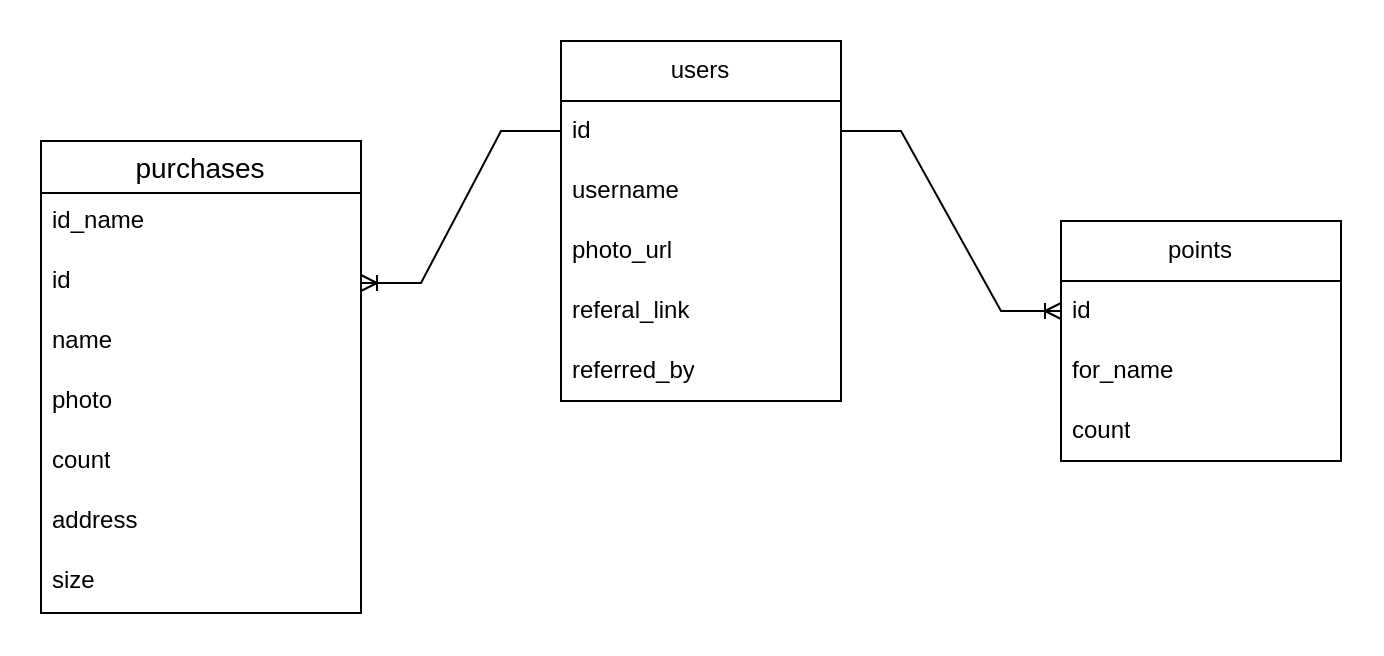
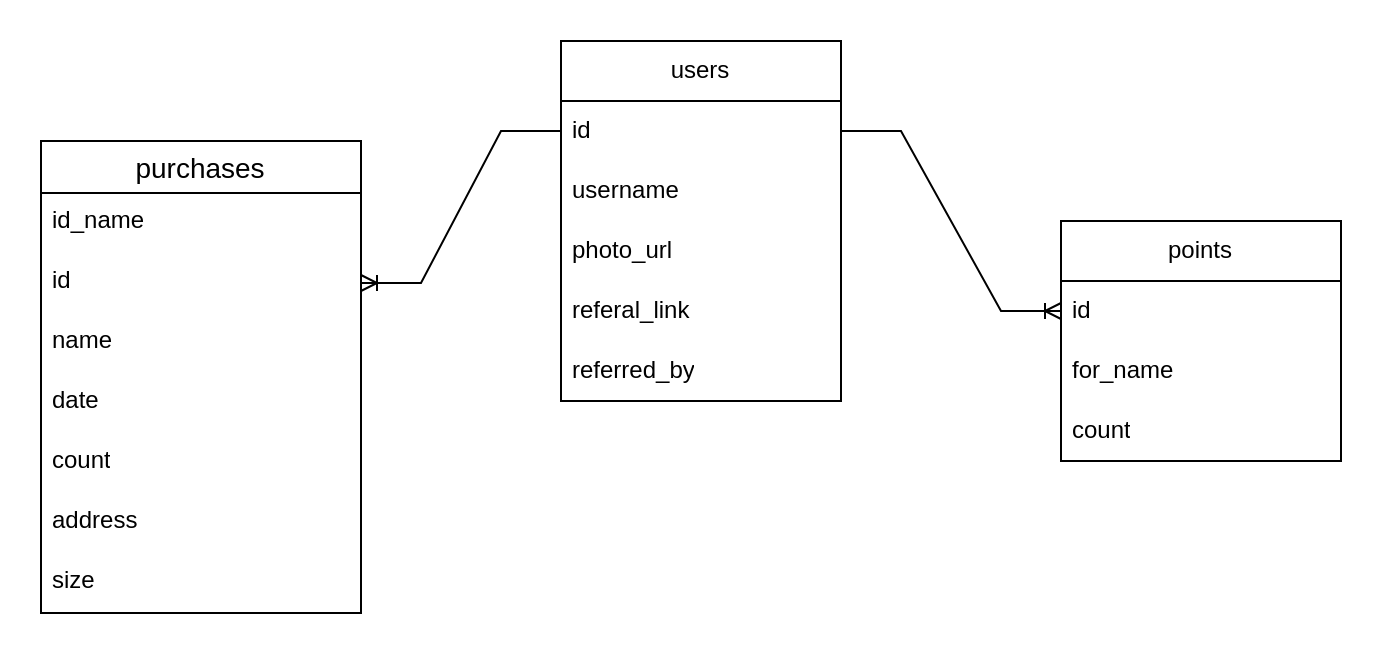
  <mxCell id="0" />
  <mxCell id="1" parent="0" />
  <mxCell id="2" value="users" style="swimlane;fontStyle=0;childLayout=stackLayout;horizontal=1;startSize=30;horizontalStack=0;resizeParent=1;resizeParentMax=0;resizeLast=0;collapsible=1;marginBottom=0;whiteSpace=wrap;html=1;" vertex="1" parent="1"><mxGeometry x="280" y="20" width="140" height="180" as="geometry" /></mxCell>
  <mxCell id="3" value="id" style="text;strokeColor=none;fillColor=none;align=left;verticalAlign=middle;spacingLeft=4;spacingRight=4;overflow=hidden;points=[[0,0.5],[1,0.5]];portConstraint=eastwest;rotatable=0;whiteSpace=wrap;html=1;" vertex="1" parent="2"><mxGeometry y="30" width="140" height="30" as="geometry" /></mxCell>
  <mxCell id="4" value="username" style="text;strokeColor=none;fillColor=none;align=left;verticalAlign=middle;spacingLeft=4;spacingRight=4;overflow=hidden;points=[[0,0.5],[1,0.5]];portConstraint=eastwest;rotatable=0;whiteSpace=wrap;html=1;" vertex="1" parent="2"><mxGeometry y="60" width="140" height="30" as="geometry" /></mxCell>
  <mxCell id="5" value="photo_url" style="text;strokeColor=none;fillColor=none;align=left;verticalAlign=middle;spacingLeft=4;spacingRight=4;overflow=hidden;points=[[0,0.5],[1,0.5]];portConstraint=eastwest;rotatable=0;whiteSpace=wrap;html=1;" vertex="1" parent="2"><mxGeometry y="90" width="140" height="30" as="geometry" /></mxCell>
  <mxCell id="6" value="referal_link" style="text;strokeColor=none;fillColor=none;align=left;verticalAlign=middle;spacingLeft=4;spacingRight=4;overflow=hidden;points=[[0,0.5],[1,0.5]];portConstraint=eastwest;rotatable=0;whiteSpace=wrap;html=1;" vertex="1" parent="2"><mxGeometry y="120" width="140" height="30" as="geometry" /></mxCell>
  <mxCell id="7" value="referred_by" style="text;strokeColor=none;fillColor=none;align=left;verticalAlign=middle;spacingLeft=4;spacingRight=4;overflow=hidden;points=[[0,0.5],[1,0.5]];portConstraint=eastwest;rotatable=0;whiteSpace=wrap;html=1;" vertex="1" parent="2"><mxGeometry y="150" width="140" height="30" as="geometry" /></mxCell>
  <mxCell id="8" value="points" style="swimlane;fontStyle=0;childLayout=stackLayout;horizontal=1;startSize=30;horizontalStack=0;resizeParent=1;resizeParentMax=0;resizeLast=0;collapsible=1;marginBottom=0;whiteSpace=wrap;html=1;" vertex="1" parent="1"><mxGeometry x="530" y="110" width="140" height="120" as="geometry" /></mxCell>
  <mxCell id="9" value="id" style="text;strokeColor=none;fillColor=none;align=left;verticalAlign=middle;spacingLeft=4;spacingRight=4;overflow=hidden;points=[[0,0.5],[1,0.5]];portConstraint=eastwest;rotatable=0;whiteSpace=wrap;html=1;" vertex="1" parent="8"><mxGeometry y="30" width="140" height="30" as="geometry" /></mxCell>
  <mxCell id="10" value="for_name" style="text;strokeColor=none;fillColor=none;align=left;verticalAlign=middle;spacingLeft=4;spacingRight=4;overflow=hidden;points=[[0,0.5],[1,0.5]];portConstraint=eastwest;rotatable=0;whiteSpace=wrap;html=1;" vertex="1" parent="8"><mxGeometry y="60" width="140" height="30" as="geometry" /></mxCell>
  <mxCell id="11" value="count" style="text;strokeColor=none;fillColor=none;align=left;verticalAlign=middle;spacingLeft=4;spacingRight=4;overflow=hidden;points=[[0,0.5],[1,0.5]];portConstraint=eastwest;rotatable=0;whiteSpace=wrap;html=1;" vertex="1" parent="8"><mxGeometry y="90" width="140" height="30" as="geometry" /></mxCell>
  <mxCell id="12" value="" style="edgeStyle=entityRelationEdgeStyle;fontSize=12;html=1;endArrow=ERoneToMany;rounded=0;exitX=1;exitY=0.5;exitDx=0;exitDy=0;entryX=0;entryY=0.5;entryDx=0;entryDy=0;" edge="1" parent="1" source="3" target="9"><mxGeometry width="100" height="100" relative="1" as="geometry"><mxPoint x="430" y="80" as="sourcePoint" /><mxPoint x="530" y="-20" as="targetPoint" /></mxGeometry></mxCell>
  <mxCell id="13" value="purchases" style="swimlane;fontStyle=0;childLayout=stackLayout;horizontal=1;startSize=26;horizontalStack=0;resizeParent=1;resizeParentMax=0;resizeLast=0;collapsible=1;marginBottom=0;align=center;fontSize=14;" vertex="1" parent="1"><mxGeometry x="20" y="70" width="160" height="236" as="geometry" /></mxCell>
  <mxCell id="14" value="id_name" style="text;strokeColor=none;fillColor=none;spacingLeft=4;spacingRight=4;overflow=hidden;rotatable=0;points=[[0,0.5],[1,0.5]];portConstraint=eastwest;fontSize=12;whiteSpace=wrap;html=1;" vertex="1" parent="13"><mxGeometry y="26" width="160" height="30" as="geometry" /></mxCell>
  <mxCell id="15" value="id" style="text;strokeColor=none;fillColor=none;spacingLeft=4;spacingRight=4;overflow=hidden;rotatable=0;points=[[0,0.5],[1,0.5]];portConstraint=eastwest;fontSize=12;whiteSpace=wrap;html=1;" vertex="1" parent="13"><mxGeometry y="56" width="160" height="30" as="geometry" /></mxCell>
  <mxCell id="16" value="name" style="text;strokeColor=none;fillColor=none;spacingLeft=4;spacingRight=4;overflow=hidden;rotatable=0;points=[[0,0.5],[1,0.5]];portConstraint=eastwest;fontSize=12;whiteSpace=wrap;html=1;" vertex="1" parent="13"><mxGeometry y="86" width="160" height="30" as="geometry" /></mxCell>
- <mxCell id="17" value="photo" style="text;strokeColor=none;fillColor=none;spacingLeft=4;spacingRight=4;overflow=hidden;rotatable=0;points=[[0,0.5],[1,0.5]];portConstraint=eastwest;fontSize=12;whiteSpace=wrap;html=1;" vertex="1" parent="13"><mxGeometry y="116" width="160" height="30" as="geometry" /></mxCell>
+ <mxCell id="17" value="date" style="text;strokeColor=none;fillColor=none;spacingLeft=4;spacingRight=4;overflow=hidden;rotatable=0;points=[[0,0.5],[1,0.5]];portConstraint=eastwest;fontSize=12;whiteSpace=wrap;html=1;" vertex="1" parent="13"><mxGeometry y="116" width="160" height="30" as="geometry" /></mxCell>
  <mxCell id="18" value="count" style="text;strokeColor=none;fillColor=none;spacingLeft=4;spacingRight=4;overflow=hidden;rotatable=0;points=[[0,0.5],[1,0.5]];portConstraint=eastwest;fontSize=12;whiteSpace=wrap;html=1;" vertex="1" parent="13"><mxGeometry y="146" width="160" height="30" as="geometry" /></mxCell>
  <mxCell id="19" value="address" style="text;strokeColor=none;fillColor=none;spacingLeft=4;spacingRight=4;overflow=hidden;rotatable=0;points=[[0,0.5],[1,0.5]];portConstraint=eastwest;fontSize=12;whiteSpace=wrap;html=1;" vertex="1" parent="13"><mxGeometry y="176" width="160" height="30" as="geometry" /></mxCell>
  <mxCell id="20" value="size" style="text;strokeColor=none;fillColor=none;spacingLeft=4;spacingRight=4;overflow=hidden;rotatable=0;points=[[0,0.5],[1,0.5]];portConstraint=eastwest;fontSize=12;whiteSpace=wrap;html=1;" vertex="1" parent="13"><mxGeometry y="206" width="160" height="30" as="geometry" /></mxCell>
  <mxCell id="21" value="" style="edgeStyle=entityRelationEdgeStyle;fontSize=12;html=1;endArrow=ERoneToMany;rounded=0;exitX=0;exitY=0.5;exitDx=0;exitDy=0;entryX=1;entryY=0.5;entryDx=0;entryDy=0;" edge="1" parent="1" source="3" target="15"><mxGeometry width="100" height="100" relative="1" as="geometry"><mxPoint x="310" y="120" as="sourcePoint" /><mxPoint x="410" y="20" as="targetPoint" /></mxGeometry></mxCell>
